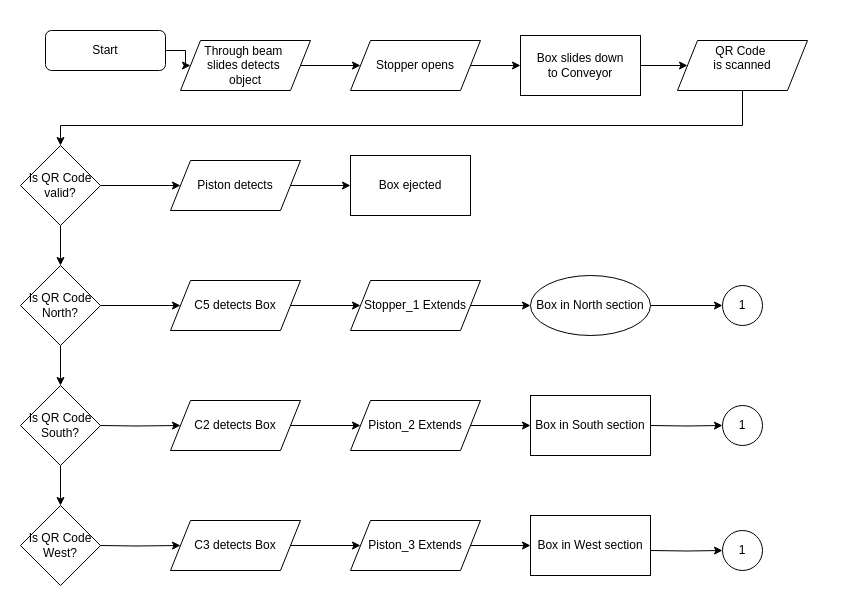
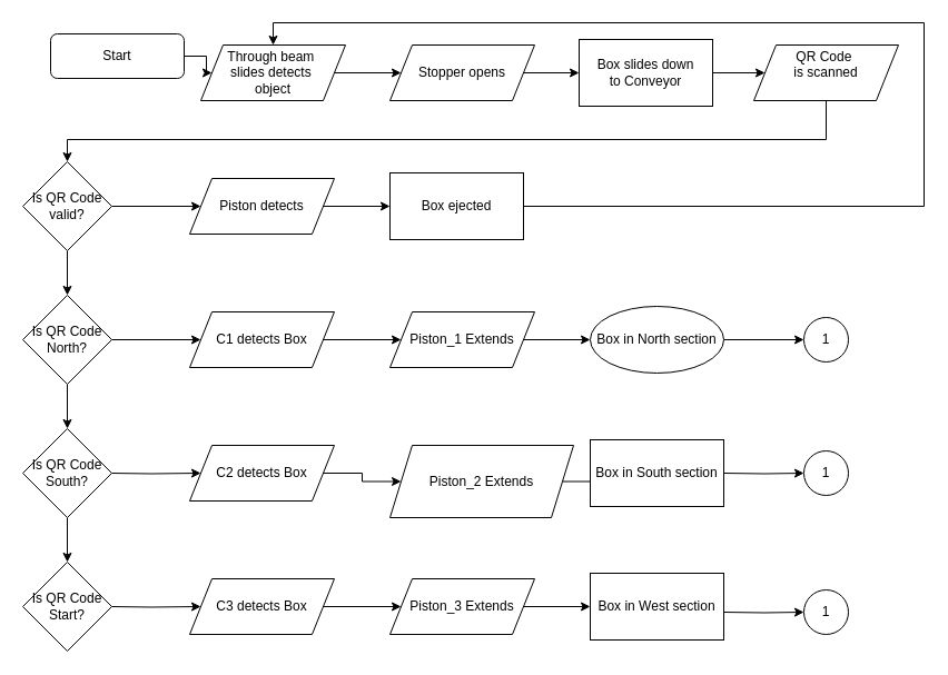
  <mxCell id="0" />
  <mxCell id="1" parent="0" />
  <mxCell id="2" style="edgeStyle=orthogonalEdgeStyle;rounded=0;orthogonalLoop=1;jettySize=auto;html=1;entryX=0;entryY=0.5;entryDx=0;entryDy=0;" edge="1" parent="1" source="3" target="5"><mxGeometry relative="1" as="geometry" /></mxCell>
  <mxCell id="3" value="Start" style="rounded=1;whiteSpace=wrap;html=1;fontSize=12;glass=0;strokeWidth=1;shadow=0;" parent="1" vertex="1"><mxGeometry x="45" y="30" width="120" height="40" as="geometry" /></mxCell>
  <mxCell id="4" style="edgeStyle=orthogonalEdgeStyle;rounded=0;orthogonalLoop=1;jettySize=auto;html=1;entryX=0;entryY=0.5;entryDx=0;entryDy=0;" edge="1" parent="1" source="5" target="7"><mxGeometry relative="1" as="geometry" /></mxCell>
  <mxCell id="5" value="Through beam&amp;nbsp;&lt;div&gt;slides detects&amp;nbsp;&lt;/div&gt;&lt;div&gt;object&lt;/div&gt;" style="shape=parallelogram;perimeter=parallelogramPerimeter;whiteSpace=wrap;html=1;fixedSize=1;" vertex="1" parent="1"><mxGeometry x="180" y="40" width="130" height="50" as="geometry" /></mxCell>
  <mxCell id="6" style="edgeStyle=orthogonalEdgeStyle;rounded=0;orthogonalLoop=1;jettySize=auto;html=1;entryX=0;entryY=0.5;entryDx=0;entryDy=0;" edge="1" parent="1" source="7" target="9"><mxGeometry relative="1" as="geometry" /></mxCell>
  <mxCell id="7" value="Stopper opens" style="shape=parallelogram;perimeter=parallelogramPerimeter;whiteSpace=wrap;html=1;fixedSize=1;" vertex="1" parent="1"><mxGeometry x="350" y="40" width="130" height="50" as="geometry" /></mxCell>
  <mxCell id="8" style="edgeStyle=orthogonalEdgeStyle;rounded=0;orthogonalLoop=1;jettySize=auto;html=1;" edge="1" parent="1" source="9" target="11"><mxGeometry relative="1" as="geometry" /></mxCell>
  <mxCell id="9" value="Box slides down&lt;div&gt;to Conveyor&lt;/div&gt;" style="rounded=0;whiteSpace=wrap;html=1;" vertex="1" parent="1"><mxGeometry x="520" y="35" width="120" height="60" as="geometry" /></mxCell>
  <mxCell id="10" style="edgeStyle=orthogonalEdgeStyle;rounded=0;orthogonalLoop=1;jettySize=auto;html=1;entryX=0.5;entryY=0;entryDx=0;entryDy=0;" edge="1" parent="1" source="11" target="14"><mxGeometry relative="1" as="geometry"><mxPoint x="20" y="185" as="targetPoint" /><Array as="points"><mxPoint x="742" y="125" /><mxPoint x="60" y="125" /></Array></mxGeometry></mxCell>
  <mxCell id="11" value="QR Code&amp;nbsp;&lt;div&gt;is scanned&lt;div&gt;&lt;br&gt;&lt;/div&gt;&lt;/div&gt;" style="shape=parallelogram;perimeter=parallelogramPerimeter;whiteSpace=wrap;html=1;fixedSize=1;" vertex="1" parent="1"><mxGeometry x="677" y="40" width="130" height="50" as="geometry" /></mxCell>
  <mxCell id="12" style="edgeStyle=orthogonalEdgeStyle;rounded=0;orthogonalLoop=1;jettySize=auto;html=1;entryX=0;entryY=0.5;entryDx=0;entryDy=0;" edge="1" parent="1" source="14" target="16"><mxGeometry relative="1" as="geometry" /></mxCell>
  <mxCell id="13" style="edgeStyle=orthogonalEdgeStyle;rounded=0;orthogonalLoop=1;jettySize=auto;html=1;entryX=0.5;entryY=0;entryDx=0;entryDy=0;" edge="1" parent="1" source="14" target="21"><mxGeometry relative="1" as="geometry" /></mxCell>
  <mxCell id="14" value="Is QR Code valid?" style="rhombus;whiteSpace=wrap;html=1;" vertex="1" parent="1"><mxGeometry x="20" y="145" width="80" height="80" as="geometry" /></mxCell>
  <mxCell id="15" style="edgeStyle=orthogonalEdgeStyle;rounded=0;orthogonalLoop=1;jettySize=auto;html=1;entryX=0;entryY=0.5;entryDx=0;entryDy=0;" edge="1" parent="1" source="16" target="18"><mxGeometry relative="1" as="geometry" /></mxCell>
  <mxCell id="16" value="Piston detects" style="shape=parallelogram;perimeter=parallelogramPerimeter;whiteSpace=wrap;html=1;fixedSize=1;" vertex="1" parent="1"><mxGeometry x="170" y="160" width="130" height="50" as="geometry" /></mxCell>
+ <mxCell id="17" style="edgeStyle=orthogonalEdgeStyle;rounded=0;orthogonalLoop=1;jettySize=auto;html=1;entryX=0.5;entryY=0;entryDx=0;entryDy=0;" edge="1" parent="1" source="18" target="5"><mxGeometry relative="1" as="geometry"><Array as="points"><mxPoint x="830" y="185" /><mxPoint x="830" y="20" /><mxPoint x="245" y="20" /></Array></mxGeometry></mxCell>
  <mxCell id="18" value="Box ejected" style="rounded=0;whiteSpace=wrap;html=1;" vertex="1" parent="1"><mxGeometry x="350" y="155" width="120" height="60" as="geometry" /></mxCell>
  <mxCell id="19" style="edgeStyle=orthogonalEdgeStyle;rounded=0;orthogonalLoop=1;jettySize=auto;html=1;entryX=0.5;entryY=0;entryDx=0;entryDy=0;" edge="1" parent="1" source="21" target="23"><mxGeometry relative="1" as="geometry" /></mxCell>
  <mxCell id="20" style="edgeStyle=orthogonalEdgeStyle;rounded=0;orthogonalLoop=1;jettySize=auto;html=1;entryX=0;entryY=0.5;entryDx=0;entryDy=0;" edge="1" parent="1" source="21" target="26"><mxGeometry relative="1" as="geometry" /></mxCell>
  <mxCell id="21" value="Is QR Code&lt;div&gt;North?&lt;/div&gt;" style="rhombus;whiteSpace=wrap;html=1;" vertex="1" parent="1"><mxGeometry x="20" y="265" width="80" height="80" as="geometry" /></mxCell>
  <mxCell id="22" style="edgeStyle=orthogonalEdgeStyle;rounded=0;orthogonalLoop=1;jettySize=auto;html=1;" edge="1" parent="1" source="23" target="24"><mxGeometry relative="1" as="geometry" /></mxCell>
  <mxCell id="23" value="Is QR Code&lt;div&gt;South?&lt;/div&gt;" style="rhombus;whiteSpace=wrap;html=1;" vertex="1" parent="1"><mxGeometry x="20" y="385" width="80" height="80" as="geometry" /></mxCell>
- <mxCell id="24" value="Is QR Code&lt;div&gt;West?&lt;/div&gt;" style="rhombus;whiteSpace=wrap;html=1;" vertex="1" parent="1"><mxGeometry x="20" y="505" width="80" height="80" as="geometry" /></mxCell>
+ <mxCell id="24" value="Is QR Code&lt;div&gt;Start?&lt;/div&gt;" style="rhombus;whiteSpace=wrap;html=1;" vertex="1" parent="1"><mxGeometry x="20" y="505" width="80" height="80" as="geometry" /></mxCell>
  <mxCell id="25" style="edgeStyle=orthogonalEdgeStyle;rounded=0;orthogonalLoop=1;jettySize=auto;html=1;entryX=0;entryY=0.5;entryDx=0;entryDy=0;" edge="1" parent="1" source="26" target="28"><mxGeometry relative="1" as="geometry" /></mxCell>
- <mxCell id="26" value="C5 detects Box" style="shape=parallelogram;perimeter=parallelogramPerimeter;whiteSpace=wrap;html=1;fixedSize=1;" vertex="1" parent="1"><mxGeometry x="170" y="280" width="130" height="50" as="geometry" /></mxCell>
+ <mxCell id="26" value="C1 detects Box" style="shape=parallelogram;perimeter=parallelogramPerimeter;whiteSpace=wrap;html=1;fixedSize=1;" vertex="1" parent="1"><mxGeometry x="170" y="280" width="130" height="50" as="geometry" /></mxCell>
  <mxCell id="27" style="edgeStyle=orthogonalEdgeStyle;rounded=0;orthogonalLoop=1;jettySize=auto;html=1;" edge="1" parent="1" source="28" target="40"><mxGeometry relative="1" as="geometry" /></mxCell>
- <mxCell id="28" value="Stopper_1 Extends" style="shape=parallelogram;perimeter=parallelogramPerimeter;whiteSpace=wrap;html=1;fixedSize=1;" vertex="1" parent="1"><mxGeometry x="350" y="280" width="130" height="50" as="geometry" /></mxCell>
+ <mxCell id="28" value="Piston_1 Extends" style="shape=parallelogram;perimeter=parallelogramPerimeter;whiteSpace=wrap;html=1;fixedSize=1;" vertex="1" parent="1"><mxGeometry x="350" y="280" width="130" height="50" as="geometry" /></mxCell>
  <mxCell id="29" style="edgeStyle=orthogonalEdgeStyle;rounded=0;orthogonalLoop=1;jettySize=auto;html=1;entryX=0;entryY=0.5;entryDx=0;entryDy=0;" edge="1" target="31" parent="1"><mxGeometry relative="1" as="geometry"><mxPoint x="100" y="425" as="sourcePoint" /></mxGeometry></mxCell>
  <mxCell id="30" style="edgeStyle=orthogonalEdgeStyle;rounded=0;orthogonalLoop=1;jettySize=auto;html=1;entryX=0;entryY=0.5;entryDx=0;entryDy=0;" edge="1" source="31" target="33" parent="1"><mxGeometry relative="1" as="geometry" /></mxCell>
  <mxCell id="31" value="C2 detects Box" style="shape=parallelogram;perimeter=parallelogramPerimeter;whiteSpace=wrap;html=1;fixedSize=1;" vertex="1" parent="1"><mxGeometry x="170" y="400" width="130" height="50" as="geometry" /></mxCell>
  <mxCell id="32" style="edgeStyle=orthogonalEdgeStyle;rounded=0;orthogonalLoop=1;jettySize=auto;html=1;" edge="1" parent="1" source="33" target="41"><mxGeometry relative="1" as="geometry" /></mxCell>
- <mxCell id="33" value="Piston_2 Extends" style="shape=parallelogram;perimeter=parallelogramPerimeter;whiteSpace=wrap;html=1;fixedSize=1;" vertex="1" parent="1"><mxGeometry x="350" y="400" width="130" height="50" as="geometry" /></mxCell>
+ <mxCell id="33" value="Piston_2 Extends" style="shape=parallelogram;perimeter=parallelogramPerimeter;whiteSpace=wrap;html=1;fixedSize=1;" vertex="1" parent="1"><mxGeometry x="350" y="400" width="165" height="65" as="geometry" /></mxCell>
  <mxCell id="34" style="edgeStyle=orthogonalEdgeStyle;rounded=0;orthogonalLoop=1;jettySize=auto;html=1;entryX=0;entryY=0.5;entryDx=0;entryDy=0;" edge="1" target="36" parent="1"><mxGeometry relative="1" as="geometry"><mxPoint x="100" y="545" as="sourcePoint" /></mxGeometry></mxCell>
  <mxCell id="35" style="edgeStyle=orthogonalEdgeStyle;rounded=0;orthogonalLoop=1;jettySize=auto;html=1;entryX=0;entryY=0.5;entryDx=0;entryDy=0;" edge="1" source="36" target="38" parent="1"><mxGeometry relative="1" as="geometry" /></mxCell>
  <mxCell id="36" value="C3 detects Box" style="shape=parallelogram;perimeter=parallelogramPerimeter;whiteSpace=wrap;html=1;fixedSize=1;" vertex="1" parent="1"><mxGeometry x="170" y="520" width="130" height="50" as="geometry" /></mxCell>
  <mxCell id="37" style="edgeStyle=orthogonalEdgeStyle;rounded=0;orthogonalLoop=1;jettySize=auto;html=1;entryX=0;entryY=0.5;entryDx=0;entryDy=0;" edge="1" parent="1" source="38" target="42"><mxGeometry relative="1" as="geometry" /></mxCell>
  <mxCell id="38" value="Piston_3 Extends" style="shape=parallelogram;perimeter=parallelogramPerimeter;whiteSpace=wrap;html=1;fixedSize=1;" vertex="1" parent="1"><mxGeometry x="350" y="520" width="130" height="50" as="geometry" /></mxCell>
  <mxCell id="39" style="edgeStyle=orthogonalEdgeStyle;rounded=0;orthogonalLoop=1;jettySize=auto;html=1;entryX=0;entryY=0.5;entryDx=0;entryDy=0;" edge="1" parent="1" source="40" target="43"><mxGeometry relative="1" as="geometry" /></mxCell>
  <mxCell id="40" value="Box in North section" style="ellipse;whiteSpace=wrap;html=1;" vertex="1" parent="1"><mxGeometry x="530" y="275" width="120" height="60" as="geometry" /></mxCell>
  <mxCell id="41" value="Box in South section" style="rounded=0;whiteSpace=wrap;html=1;" vertex="1" parent="1"><mxGeometry x="530" y="395" width="120" height="60" as="geometry" /></mxCell>
  <mxCell id="42" value="Box in West section" style="rounded=0;whiteSpace=wrap;html=1;" vertex="1" parent="1"><mxGeometry x="530" y="515" width="120" height="60" as="geometry" /></mxCell>
  <mxCell id="43" value="1" style="ellipse;whiteSpace=wrap;html=1;aspect=fixed;" vertex="1" parent="1"><mxGeometry x="722" y="285" width="40" height="40" as="geometry" /></mxCell>
  <mxCell id="44" style="edgeStyle=orthogonalEdgeStyle;rounded=0;orthogonalLoop=1;jettySize=auto;html=1;entryX=0;entryY=0.5;entryDx=0;entryDy=0;" edge="1" target="45" parent="1"><mxGeometry relative="1" as="geometry"><mxPoint x="650" y="425" as="sourcePoint" /></mxGeometry></mxCell>
  <mxCell id="45" value="1" style="ellipse;whiteSpace=wrap;html=1;aspect=fixed;" vertex="1" parent="1"><mxGeometry x="722" y="405" width="40" height="40" as="geometry" /></mxCell>
  <mxCell id="46" style="edgeStyle=orthogonalEdgeStyle;rounded=0;orthogonalLoop=1;jettySize=auto;html=1;entryX=0;entryY=0.5;entryDx=0;entryDy=0;" edge="1" target="47" parent="1"><mxGeometry relative="1" as="geometry"><mxPoint x="650" y="550" as="sourcePoint" /></mxGeometry></mxCell>
  <mxCell id="47" value="1" style="ellipse;whiteSpace=wrap;html=1;aspect=fixed;" vertex="1" parent="1"><mxGeometry x="722" y="530" width="40" height="40" as="geometry" /></mxCell>
